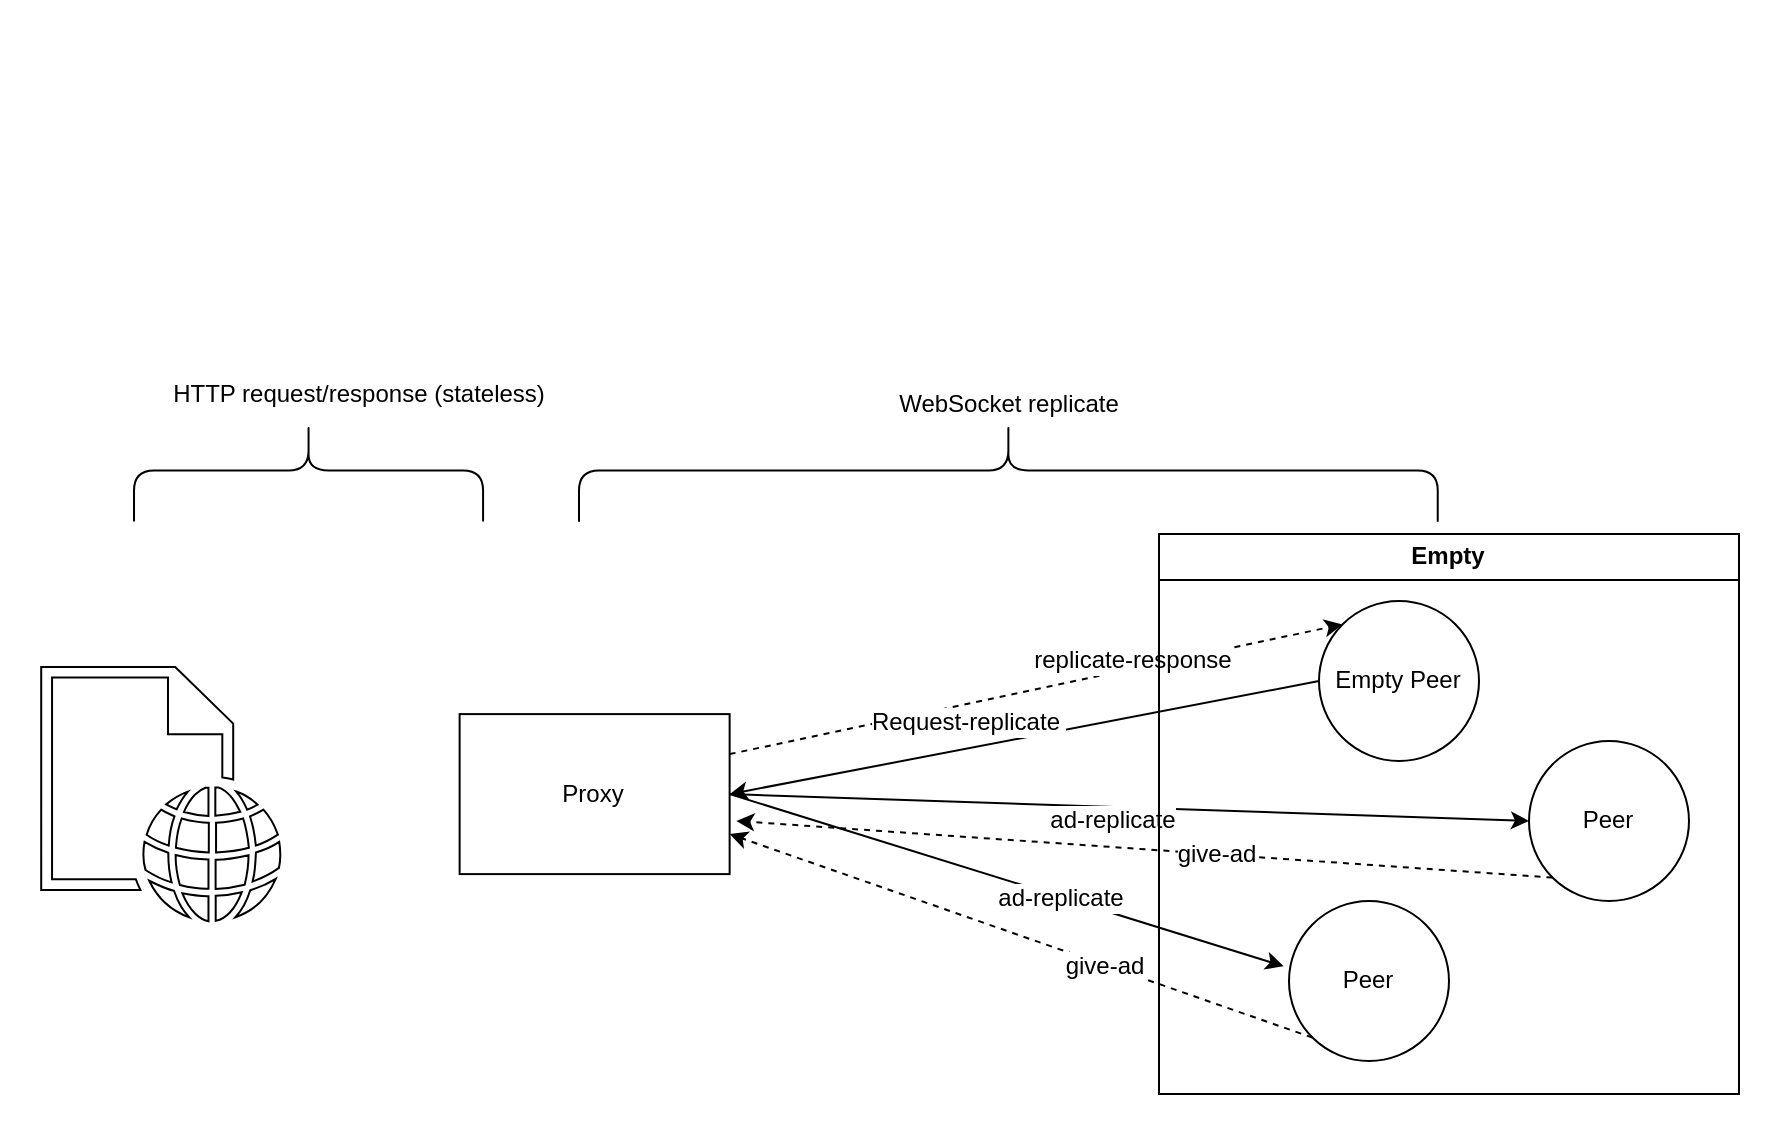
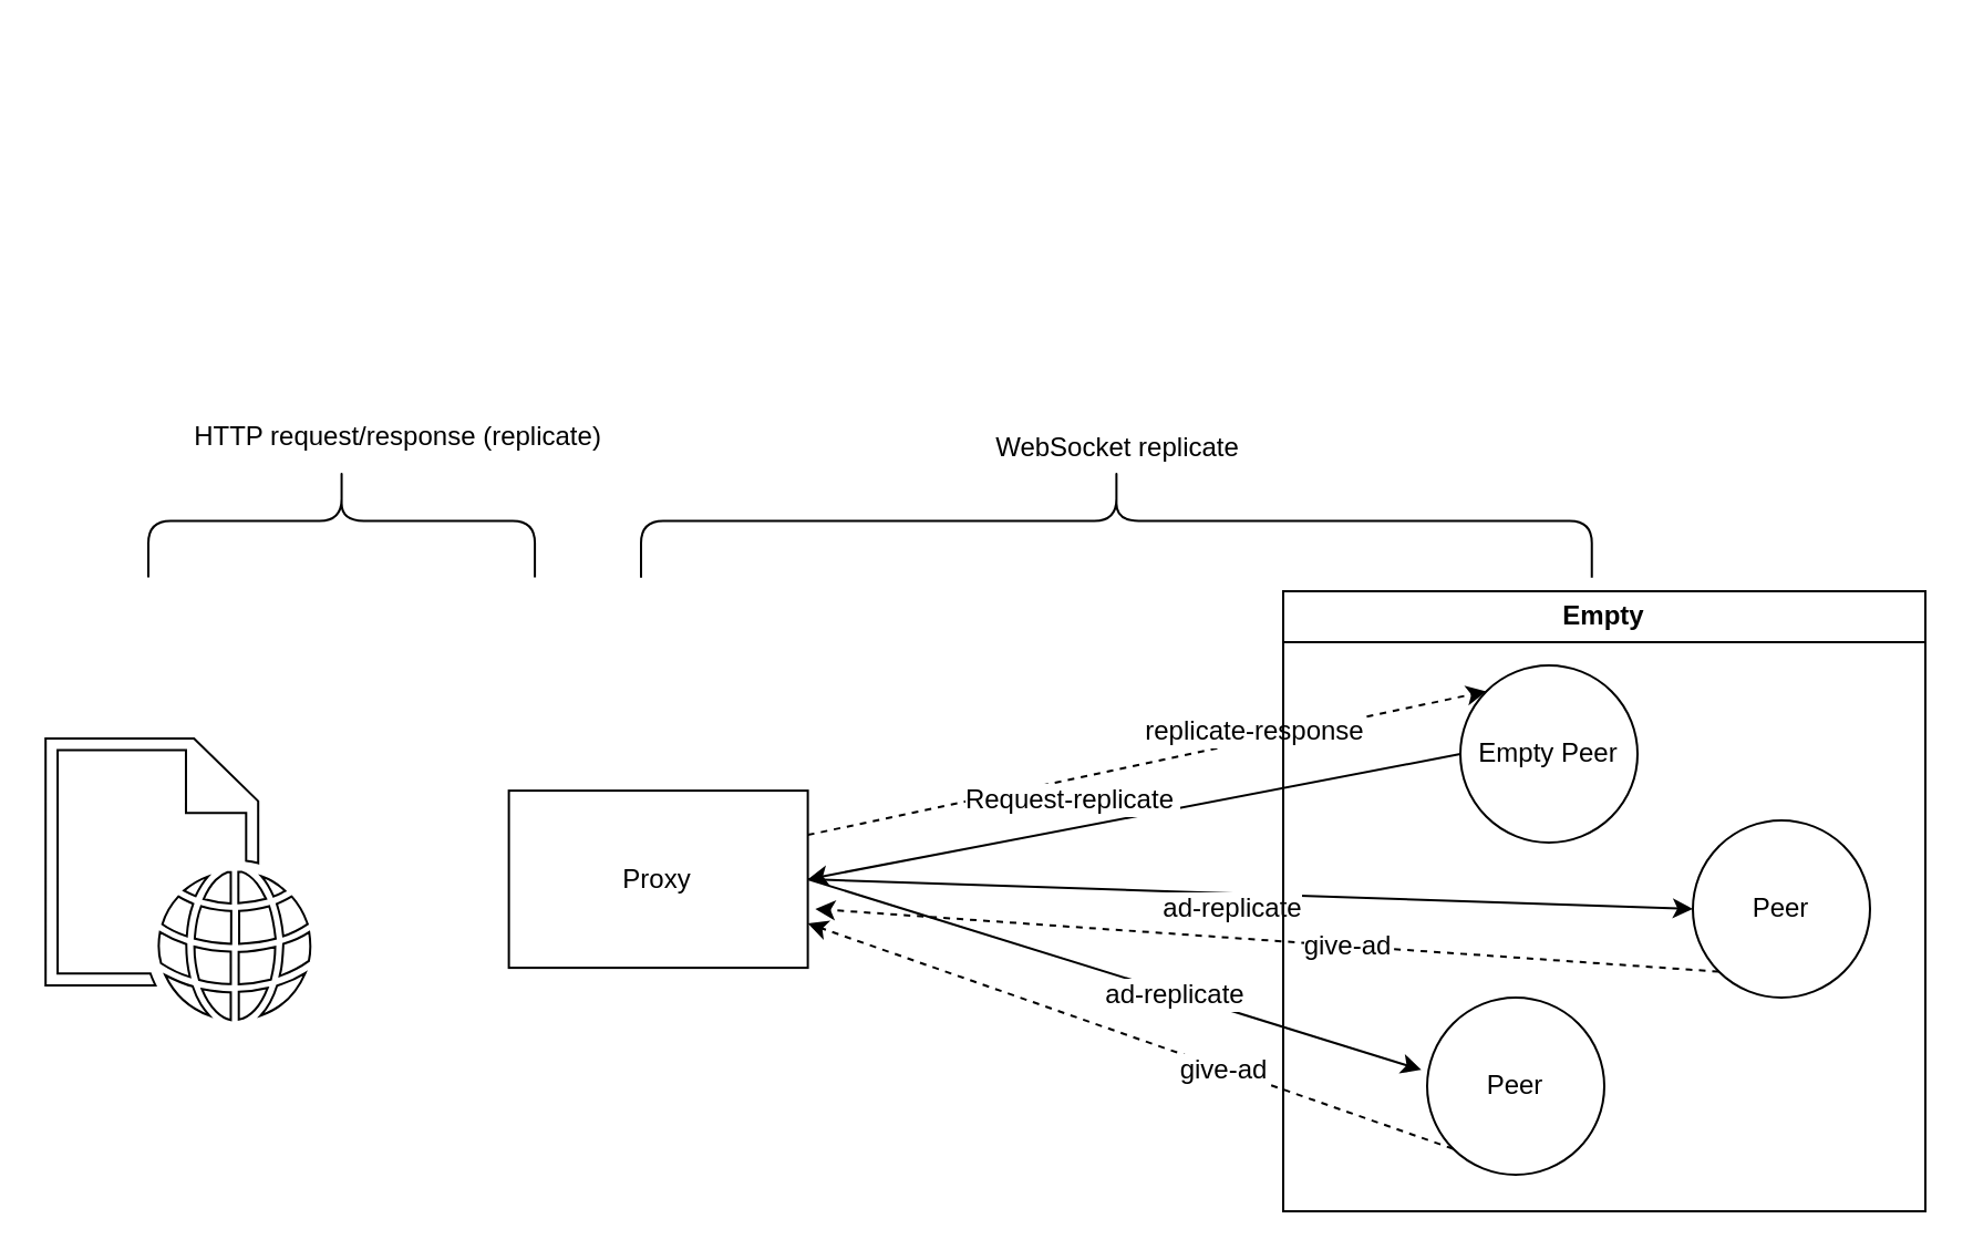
  <mxCell id="0" />
  <mxCell id="1" parent="0" />
  <mxCell id="2" style="edgeStyle=none;rounded=0;orthogonalLoop=1;jettySize=auto;html=1;entryX=0;entryY=0.5;entryDx=0;entryDy=0;fontSize=12;exitX=1;exitY=0.5;exitDx=0;exitDy=0;" edge="1" parent="1" source="8" target="12"><mxGeometry relative="1" as="geometry"><mxPoint x="484" y="460" as="sourcePoint" /></mxGeometry></mxCell>
  <mxCell id="3" value="ad-replicate" style="edgeLabel;html=1;align=center;verticalAlign=middle;resizable=0;points=[];fontSize=12;" vertex="1" connectable="0" parent="2"><mxGeometry x="0.041" relative="1" as="geometry"><mxPoint x="-17" y="6" as="offset" /></mxGeometry></mxCell>
  <mxCell id="4" style="edgeStyle=none;rounded=0;orthogonalLoop=1;jettySize=auto;html=1;exitX=1;exitY=0.5;exitDx=0;exitDy=0;entryX=-0.033;entryY=0.408;entryDx=0;entryDy=0;entryPerimeter=0;fontSize=12;" edge="1" parent="1" source="8" target="11"><mxGeometry relative="1" as="geometry" /></mxCell>
  <mxCell id="5" value="ad-replicate" style="edgeLabel;html=1;align=center;verticalAlign=middle;resizable=0;points=[];fontSize=12;" vertex="1" connectable="0" parent="4"><mxGeometry x="0.233" y="4" relative="1" as="geometry"><mxPoint x="-7" y="3" as="offset" /></mxGeometry></mxCell>
  <mxCell id="6" style="edgeStyle=none;rounded=0;orthogonalLoop=1;jettySize=auto;html=1;exitX=1;exitY=0.25;exitDx=0;exitDy=0;entryX=0;entryY=0;entryDx=0;entryDy=0;dashed=1;fontSize=12;" edge="1" parent="1" source="8" target="10"><mxGeometry relative="1" as="geometry" /></mxCell>
  <mxCell id="7" value="replicate-response" style="edgeLabel;html=1;align=center;verticalAlign=middle;resizable=0;points=[];fontSize=12;" vertex="1" connectable="0" parent="6"><mxGeometry x="0.313" y="4" relative="1" as="geometry"><mxPoint as="offset" /></mxGeometry></mxCell>
  <mxCell id="8" value="Proxy" style="whiteSpace=wrap;html=1;aspect=fixed;" parent="1" vertex="1"><mxGeometry x="229.31" y="356.55" width="135" height="80" as="geometry" /></mxCell>
  <mxCell id="9" value="Empty" style="swimlane;whiteSpace=wrap;html=1;" parent="1" vertex="1"><mxGeometry x="579" y="266.55" width="290" height="280" as="geometry"><mxRectangle x="495" y="96.55" width="80" height="30" as="alternateBounds" /></mxGeometry></mxCell>
  <mxCell id="10" value="Empty Peer" style="ellipse;whiteSpace=wrap;html=1;aspect=fixed;" parent="9" vertex="1"><mxGeometry x="80" y="33.45" width="80" height="80" as="geometry" /></mxCell>
  <mxCell id="11" value="Peer" style="ellipse;whiteSpace=wrap;html=1;aspect=fixed;" parent="9" vertex="1"><mxGeometry x="65" y="183.45" width="80" height="80" as="geometry" /></mxCell>
  <mxCell id="12" value="Peer" style="ellipse;whiteSpace=wrap;html=1;aspect=fixed;" parent="9" vertex="1"><mxGeometry x="185" y="103.45" width="80" height="80" as="geometry" /></mxCell>
  <mxCell id="13" value="" style="shape=curlyBracket;whiteSpace=wrap;html=1;rounded=1;flipH=1;labelPosition=right;verticalLabelPosition=middle;align=left;verticalAlign=middle;rotation=-90;" parent="1" vertex="1"><mxGeometry x="128.15" y="147.42" width="51.25" height="174.53" as="geometry" /></mxCell>
  <mxCell id="14" value="" style="shape=curlyBracket;whiteSpace=wrap;html=1;rounded=1;flipH=1;labelPosition=right;verticalLabelPosition=middle;align=left;verticalAlign=middle;rotation=-90;" parent="1" vertex="1"><mxGeometry x="478.07" y="20" width="51.25" height="429.37" as="geometry" /></mxCell>
  <mxCell id="15" value="WebSocket replicate" style="text;html=1;align=center;verticalAlign=middle;resizable=0;points=[];autosize=1;strokeColor=none;fillColor=none;" parent="1" vertex="1"><mxGeometry x="433.7" y="191.55" width="140" height="20" as="geometry" /></mxCell>
- <mxCell id="16" value="HTTP request/response (stateless)" style="text;html=1;align=center;verticalAlign=middle;resizable=0;points=[];autosize=1;strokeColor=none;fillColor=none;" parent="1" vertex="1"><mxGeometry x="74" y="181.55" width="210" height="30" as="geometry" /></mxCell>
+ <mxCell id="16" value="HTTP request/response (replicate)" style="text;html=1;align=center;verticalAlign=middle;resizable=0;points=[];autosize=1;strokeColor=none;fillColor=none;" parent="1" vertex="1"><mxGeometry x="74" y="181.55" width="210" height="30" as="geometry" /></mxCell>
  <mxCell id="17" value="" style="sketch=0;pointerEvents=1;shadow=0;dashed=0;html=1;labelPosition=center;verticalLabelPosition=bottom;verticalAlign=top;outlineConnect=0;align=center;shape=mxgraph.office.concepts.web_page;" parent="1" vertex="1"><mxGeometry x="20.1" y="332.98" width="120" height="127.13" as="geometry" /></mxCell>
  <mxCell id="18" style="rounded=0;orthogonalLoop=1;jettySize=auto;html=1;exitX=0;exitY=0.5;exitDx=0;exitDy=0;entryX=1;entryY=0.5;entryDx=0;entryDy=0;" edge="1" parent="1" source="10" target="8"><mxGeometry relative="1" as="geometry" /></mxCell>
  <mxCell id="19" value="&lt;font style=&quot;font-size: 12px&quot;&gt;Request-replicate&lt;/font&gt;&amp;nbsp;" style="edgeLabel;html=1;align=center;verticalAlign=middle;resizable=0;points=[];" vertex="1" connectable="0" parent="18"><mxGeometry x="-0.294" y="1" relative="1" as="geometry"><mxPoint x="-72" as="offset" /></mxGeometry></mxCell>
  <mxCell id="20" style="edgeStyle=none;rounded=0;orthogonalLoop=1;jettySize=auto;html=1;exitX=0;exitY=1;exitDx=0;exitDy=0;entryX=1.025;entryY=0.668;entryDx=0;entryDy=0;entryPerimeter=0;fontSize=12;dashed=1;" edge="1" parent="1" source="12" target="8"><mxGeometry relative="1" as="geometry" /></mxCell>
  <mxCell id="21" value="give-ad" style="edgeLabel;html=1;align=center;verticalAlign=middle;resizable=0;points=[];fontSize=12;" vertex="1" connectable="0" parent="20"><mxGeometry x="-0.174" relative="1" as="geometry"><mxPoint as="offset" /></mxGeometry></mxCell>
  <mxCell id="22" style="edgeStyle=none;rounded=0;orthogonalLoop=1;jettySize=auto;html=1;exitX=0;exitY=1;exitDx=0;exitDy=0;entryX=1;entryY=0.75;entryDx=0;entryDy=0;dashed=1;fontSize=12;" edge="1" parent="1" source="11" target="8"><mxGeometry relative="1" as="geometry" /></mxCell>
  <mxCell id="23" value="give-ad" style="edgeLabel;html=1;align=center;verticalAlign=middle;resizable=0;points=[];fontSize=12;" vertex="1" connectable="0" parent="22"><mxGeometry x="-0.286" relative="1" as="geometry"><mxPoint as="offset" /></mxGeometry></mxCell>
